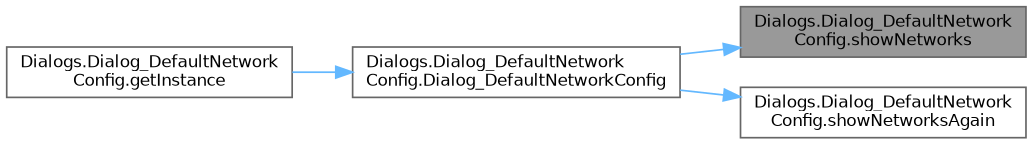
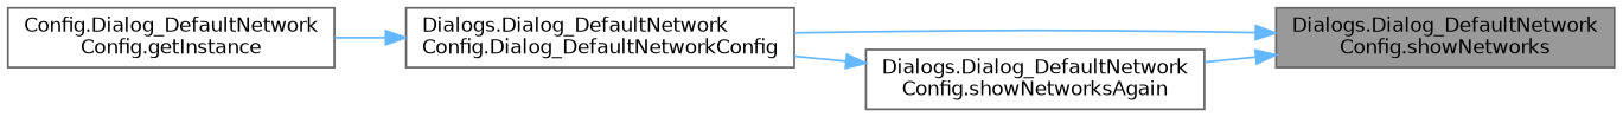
  digraph {
    rankdir=RL
    node [color=grey40 fillcolor=white fontname=Helvetica fontsize=10 shape=box style=filled]
    edge [color=steelblue1 dir=back fontname=Helvetica fontsize=10 labelfontname=Helvetica labelfontsize=10 style=solid]
    n1 [color=gray40 fillcolor=grey60 fontcolor=black height=0.2 label="Dialogs.Dialog_DefaultNetwork\lConfig.showNetworks" width=0.4]
    n2 [height=0.2 label="Dialogs.Dialog_DefaultNetwork\lConfig.Dialog_DefaultNetworkConfig" width=0.4]
    n3 [height=0.2 label="Dialogs.Dialog_DefaultNetwork\lConfig.showNetworksAgain" width=0.4]
-   n4 [height=0.2 label="Dialogs.Dialog_DefaultNetwork\lConfig.getInstance" width=0.4]
+   n4 [height=0.2 label="Config.Dialog_DefaultNetwork\lConfig.getInstance" width=0.4]
    n1 -> n2
+   n1 -> n3
    n2 -> n4
    n3 -> n2
  }
